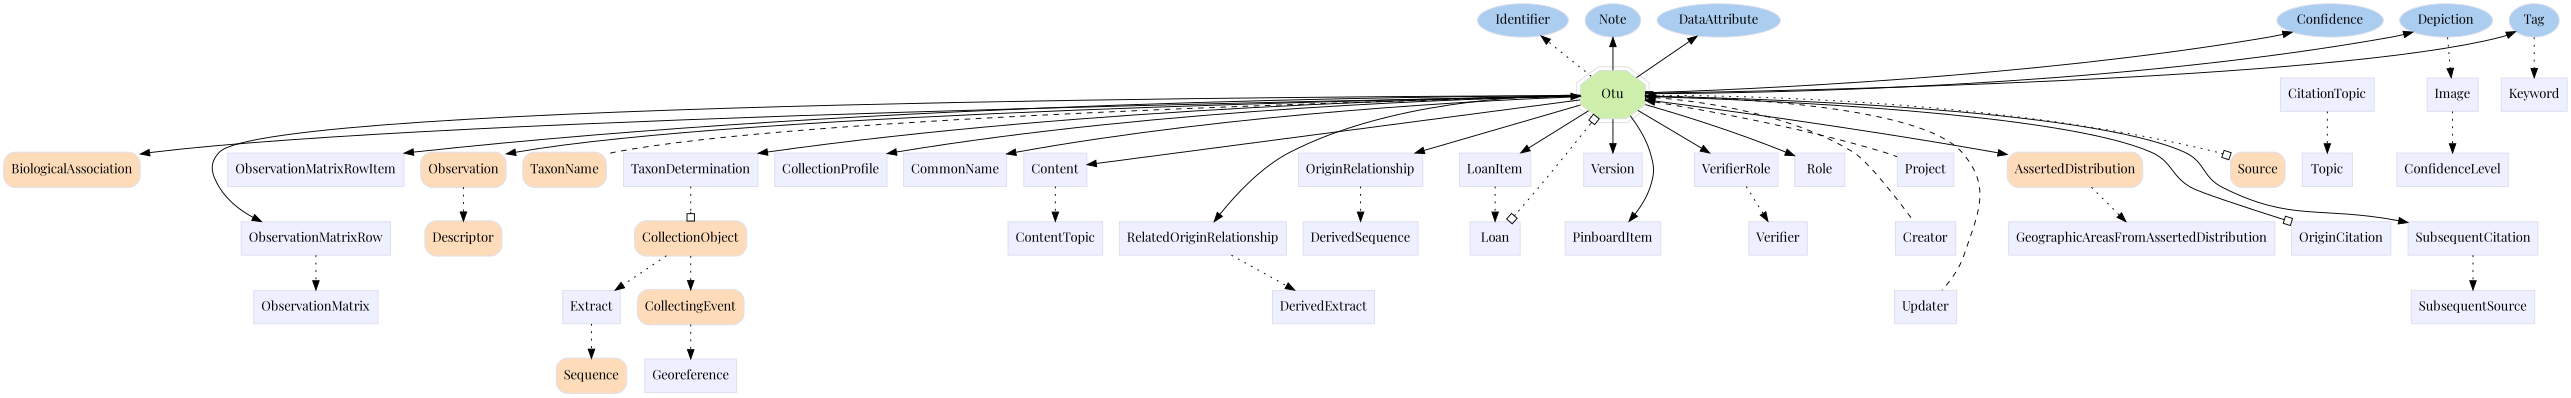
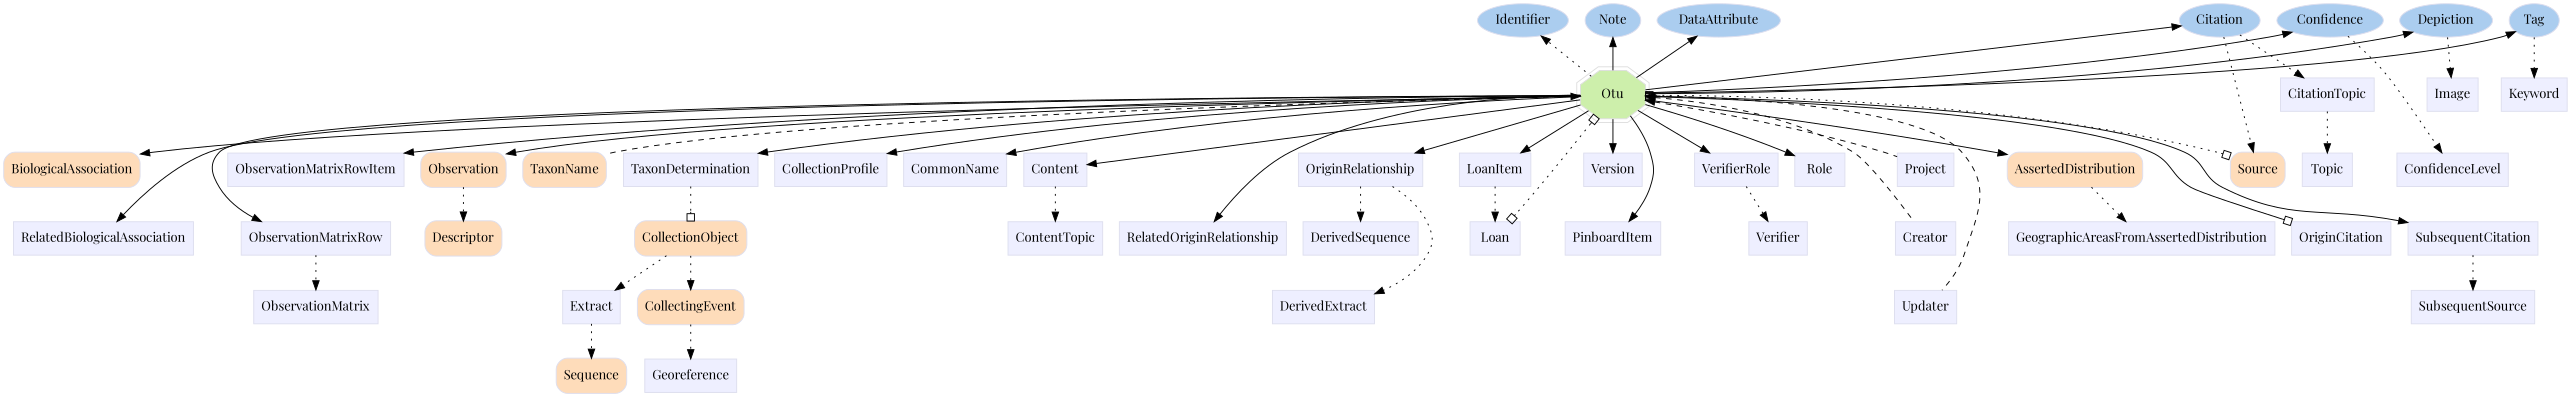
  digraph {
    fontname="Playfair Display"
    rankdir=TB
    node [color="#dddeee" fillcolor="#eeefff" fontname="Playfair Display" group=supporting shape=box style=filled]
    edge [fontname="Playfair Display"]
+   n1 [fillcolor="#abcdef" group=annotator height=0.5 label=Citation shape=oval width=1.0832]
    n2 [fillcolor="#abcdef" group=annotator height=0.5 label=Confidence shape=oval width=1.4082]
    n3 [fillcolor="#abcdef" group=annotator height=0.5 label=DataAttribute shape=oval width=1.6429]
    n4 [fillcolor="#abcdef" group=annotator height=0.5 label=Depiction shape=oval width=1.2638]
    n5 [fillcolor="#abcdef" group=annotator height=0.5 label=Identifier shape=oval width=1.1916]
    n6 [fillcolor="#abcdef" group=annotator height=0.5 label=Tag shape=oval width=0.75]
    n7 [fillcolor="#abcdef" group=annotator height=0.5 label=Note shape=oval width=0.77632]
    n8 [color="#dedede" fillcolor="#cdefab" group=target height=0.61111 label=Otu shape=doubleoctagon width=0.86111]
    n9 [fillcolor="#fedcba" group=core height=0.51389 label=AssertedDistribution shape=Mrecord width=1.7917]
    n10 [fillcolor="#fedcba" group=core height=0.51389 label=BiologicalAssociation shape=Mrecord width=1.9028]
    n11 [fillcolor="#fedcba" group=core height=0.51389 label=CollectionObject shape=Mrecord width=1.5139]
    n12 [fillcolor="#fedcba" group=core height=0.51389 label=CollectingEvent shape=Mrecord width=1.4444]
    n13 [fillcolor="#fedcba" group=core height=0.51389 label=Observation shape=Mrecord width=1.1528]
    n14 [fillcolor="#fedcba" group=core height=0.51389 label=Descriptor shape=Mrecord width=1.0278]
    n15 [fillcolor="#fedcba" group=core height=0.51389 label=Sequence shape=Mrecord width=0.94444]
    n16 [fillcolor="#fedcba" group=core height=0.51389 label=Source shape=Mrecord width=0.75]
    n17 [fillcolor="#fedcba" group=core height=0.51389 label=TaxonName shape=Mrecord width=1.1667]
    n18 [height=0.5 label=CitationTopic width=1.2778]
    n19 [height=0.5 label=TaxonDetermination width=1.8056]
    n20 [height=0.5 label=CollectionProfile width=1.5139]
    n21 [height=0.5 label=CommonName width=1.4028]
    n22 [height=0.5 label=ConfidenceLevel width=1.5139]
    n23 [height=0.5 label=Content width=0.81944]
    n24 [height=0.5 label=ContentTopic width=1.2639]
    n25 [height=0.5 label=OriginRelationship width=1.6667]
    n26 [height=0.5 label=DerivedExtract width=1.375]
    n27 [height=0.5 label=DerivedSequence width=1.5556]
    n28 [height=0.5 label=Extract width=0.77778]
    n29 [height=0.5 label=GeographicAreasFromAssertedDistribution width=3.5278]
    n30 [height=0.5 label=Georeference width=1.2361]
    n31 [height=0.5 label=Image width=0.75]
    n32 [height=0.5 label=Keyword width=0.93056]
    n33 [height=0.5 label=LoanItem width=0.97222]
    n34 [height=0.5 label=Loan width=0.75]
    n35 [height=0.5 label=ObservationMatrixRow width=2.0278]
    n36 [height=0.5 label=ObservationMatrix width=1.6667]
    n37 [height=0.5 label=ObservationMatrixRowItem width=2.375]
    n38 [height=0.5 label=PinboardItem width=1.2639]
+   n39 [height=0.5 label=RelatedBiologicalAssociation width=2.4722]
    n40 [height=0.5 label=RelatedOriginRelationship width=2.2361]
    n41 [height=0.5 label=Role width=0.75]
    n42 [height=0.5 label=SubsequentCitation width=1.6944]
    n43 [height=0.5 label=SubsequentSource width=1.6111]
    n44 [height=0.5 label=Topic width=0.75]
    n45 [height=0.5 label=VerifierRole width=1.1528]
    n46 [height=0.5 label=Verifier width=0.79167]
    n47 [height=0.5 label=Version width=0.80556]
    n48 [height=0.5 label=Creator width=0.79167]
    n49 [height=0.5 label=Project width=0.76389]
    n50 [height=0.5 label=Updater width=0.83333]
    n51 [height=0.5 label=OriginCitation width=1.3194]
    subgraph sub_1 {
      rank=min
+     n1
      n2
      n3
      n4
      n5
      n6
      n7
    }
    subgraph sub_2 {
      n8
      n9
      n10
      n11
      n12
      n13
      n14
      n15
      n16
      n17
    }
    subgraph sub_3 {
      n18
      n19
      n20
      n21
      n22
      n23
      n24
      n25
      n26
      n27
      n28
      n29
      n30
      n31
      n32
      n33
      n34
      n35
      n36
      n37
      n38
+     n39
      n40
      n41
      n42
      n43
      n44
      n45
      n46
      n47
      n48
      n49
      n50
      n51
    }
-   n31 -> n22 [style=dotted]
+   n1 -> n16 [style=dotted]
+   n1 -> n18 [style=dotted]
+   n2 -> n22 [style=dotted]
    n4 -> n31 [style=dotted]
    n6 -> n32 [style=dotted]
+   n8 -> n1
    n8 -> n2
    n8 -> n3
    n8 -> n4
    n8 -> n5 [style=dotted]
    n8 -> n6
    n8 -> n7
    n8 -> n9
    n8 -> n10
    n8 -> n13
    n8 -> n16 [arrowhead=obox arrowtail=obox dir=both style=dotted]
    n8 -> n17 [dir=back style=dashed]
    n8 -> n19
    n8 -> n20
    n8 -> n21
    n8 -> n23
    n8 -> n25
    n8 -> n33
    n8 -> n34 [arrowhead=obox arrowtail=obox dir=both style=dotted]
    n8 -> n35
    n8 -> n37
    n8 -> n38
+   n8 -> n39
    n8 -> n40
    n8 -> n41
    n8 -> n42
    n8 -> n45
    n8 -> n47
    n8 -> n48 [dir=back style=dashed]
    n8 -> n49 [dir=back style=dashed]
    n8 -> n50 [dir=back style=dashed]
    n8 -> n51 [arrowhead=obox arrowtail=obox dir=both]
    n9 -> n29 [style=dotted]
+   n10 -> n39 [style=invis]
    n11 -> n12 [style=dotted]
    n11 -> n28 [style=dotted]
    n12 -> n30 [style=dotted]
    n13 -> n14 [style=dotted]
    n13 -> n36 [style=invis]
    n16 -> n42 [style=invis]
    n16 -> n51 [style=invis]
    n18 -> n44 [style=dotted]
    n19 -> n11 [arrowhead=obox style=dotted]
    n23 -> n24 [style=dotted]
-   n40 -> n26 [style=dotted]
+   n25 -> n26 [style=dotted]
    n25 -> n27 [style=dotted]
    n25 -> n40 [style=invis]
    n28 -> n15 [style=dotted]
    n33 -> n34 [style=dotted]
    n35 -> n36 [style=dotted]
    n37 -> n35 [style=invis]
    n41 -> n46 [style=invis]
    n42 -> n43 [style=dotted]
    n45 -> n46 [style=dotted]
    n47 -> n38 [style=invis]
    n48 -> n50 [style=invis]
    n49 -> n48 [style=invis]
  }
